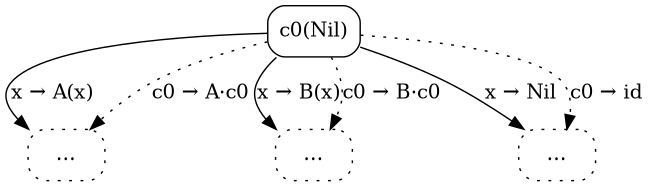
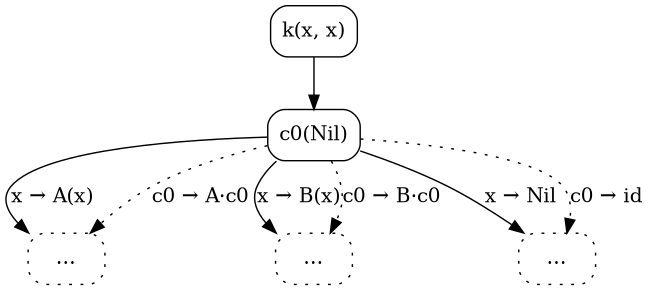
  digraph {
    node [shape=box style="dotted,rounded"]
+   n1 [label="k(x, x)" style=rounded]
    n2 [label="c0(Nil)" style=rounded]
    n3 [label="…"]
    n4 [label="…"]
    n5 [label="…"]
+   n1 -> n2
    n2 -> n3 [label="x → A(x)"]
    n2 -> n3 [label="c0 → A·c0" style=dotted]
    n2 -> n4 [label="x → B(x)"]
    n2 -> n4 [label="c0 → B·c0" style=dotted]
    n2 -> n5 [label="x → Nil"]
    n2 -> n5 [label="c0 → id" style=dotted]
  }
